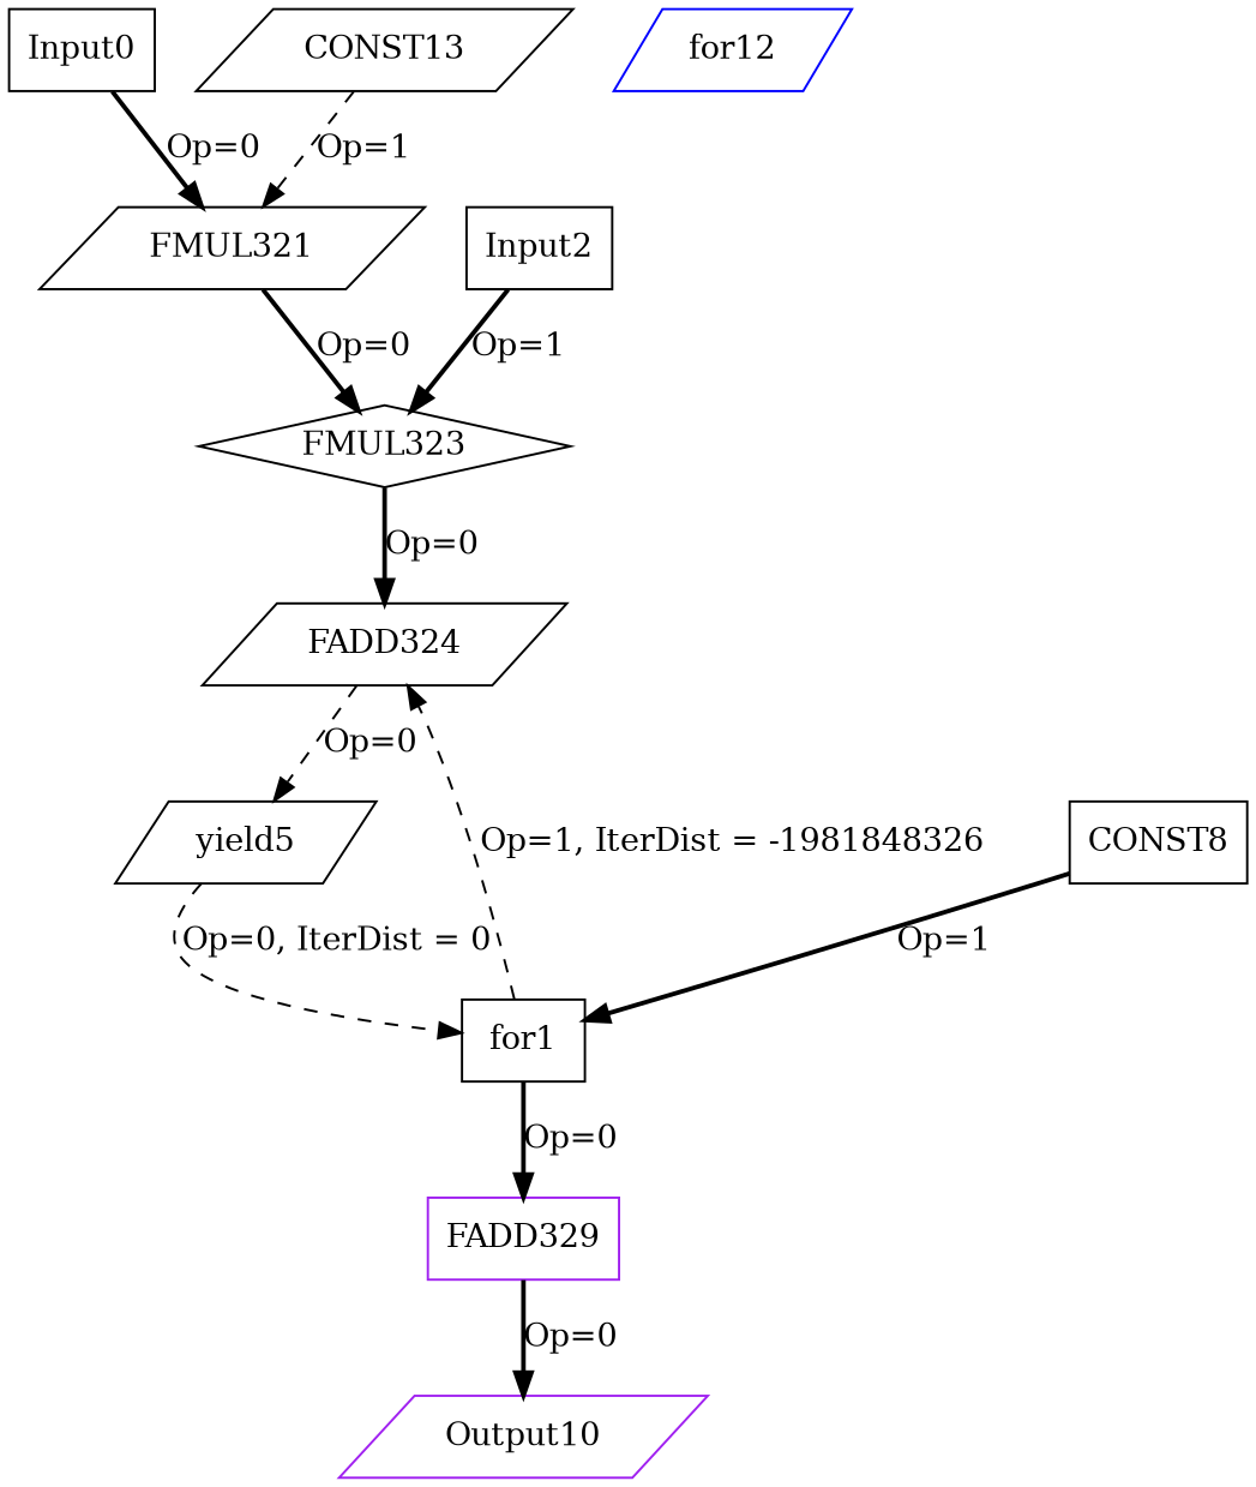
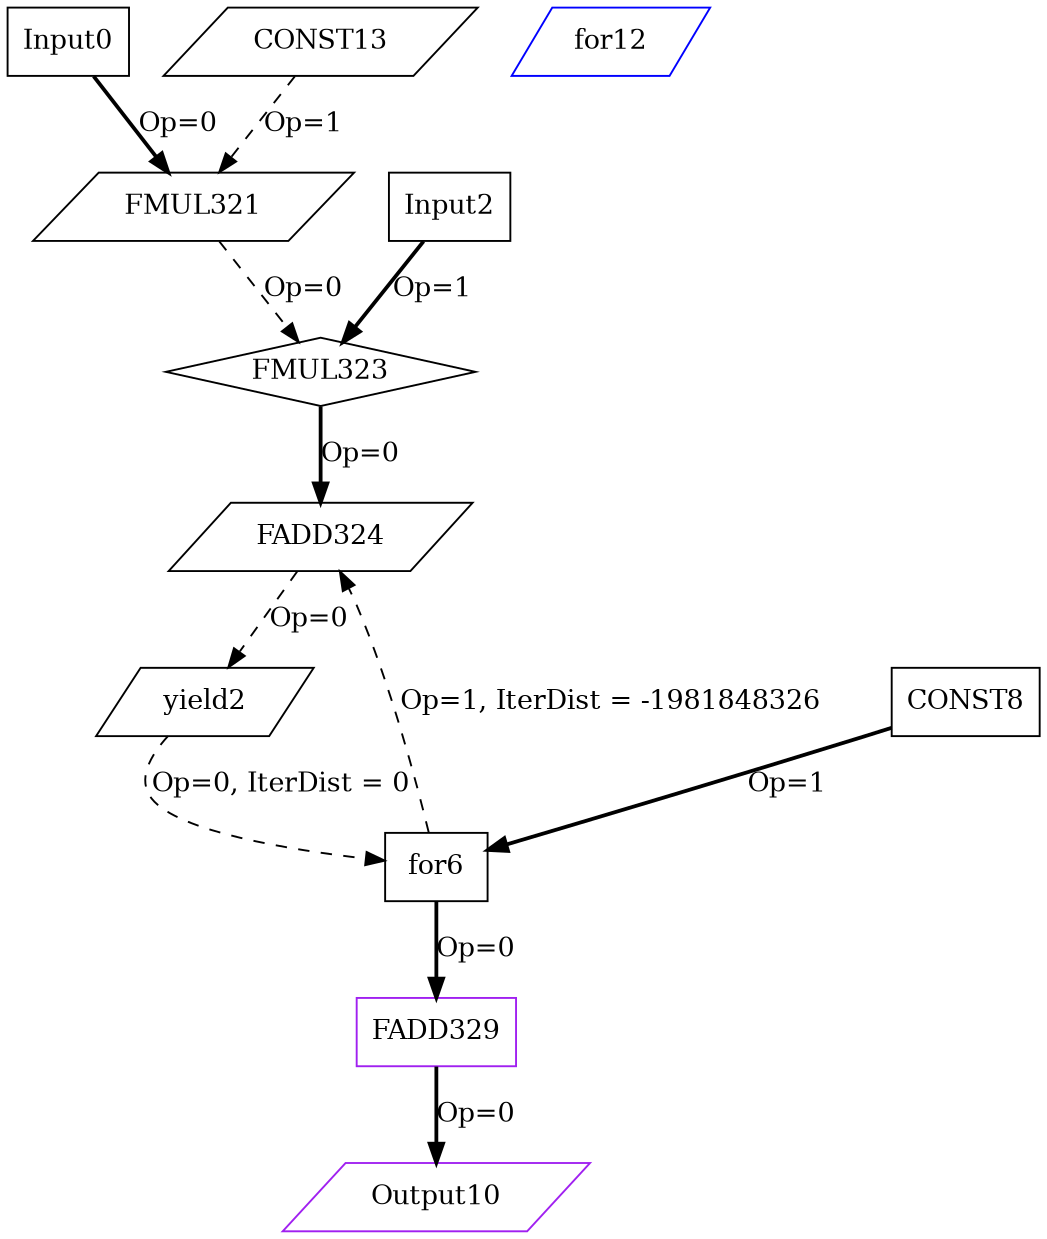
  digraph {
    node [color=black opcode=Input shape=parallelogram]
    edge [color=black operand=0 style=bold]
    Input0 [offset="0,0" pattern="4,30,-116,25" ref_name=kernel_gemm_1_1 shape=box]
    FMUL321 [opcode=FMUL32]
    FMUL323 [opcode=FMUL32 shape=diamond]
    FADD324 [opcode=FADD32]
    Input2 [offset="0,0" pattern="100,30,-2896,25" ref_name=kernel_gemm_1_2 shape=box]
-   yield5 [opcode=yield]
-   for6 [opcode=for shape=box label=for1]
+   yield5 [opcode=yield label=yield2]
+   for6 [opcode=for shape=box]
    FADD329 [color=purple opcode=FADD32 shape=box]
    Output10 [color=purple offset="0,0" opcode=Output pattern="0,30,4,25" ref_name=kernel_gemm_1_3]
    CONST8 [opcode=CONST shape=box value="0x00000000"]
    for12 [color=blue opcode=for]
    CONST13 [opcode=CONST value="0x3FC00000"]
    Input0 -> FMUL321 [label="Op=0"]
-   FMUL321 -> FMUL323 [label="Op=0"]
+   FMUL321 -> FMUL323 [label="Op=0" style=dashed]
    FMUL323 -> FADD324 [label="Op=0"]
    FADD324 -> yield5 [label="Op=0" style=dashed]
    Input2 -> FMUL323 [label="Op=1" operand=1]
    yield5 -> for6 [iterdist=0 label="Op=0, IterDist = 0" style=dashed]
    for6 -> FADD324 [iterdist=-1981848320 label="Op=1, IterDist = -1981848326" operand=1 style=dashed]
    for6 -> FADD329 [label="Op=0"]
    FADD329 -> Output10 [label="Op=0"]
    CONST8 -> for6 [label="Op=1"]
    CONST13 -> FMUL321 [label="Op=1" operand=1 style=dashed]
  }
